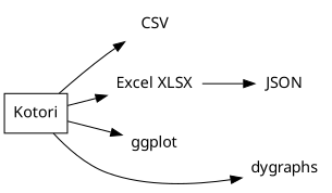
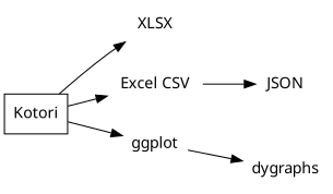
  digraph {
    rankdir=LR
    ranksep=0.5
    node [fontname=Verdana shape=plaintext]
    edge [fontname=Verdana]
    n1 [label=Kotori shape=box]
-   n2 [label=CSV]
-   n3 [label="Excel XLSX"]
+   n2 [label=XLSX]
+   n3 [label="Excel CSV"]
    n4 [label=ggplot]
    n5 [label=dygraphs]
    n6 [label=JSON]
    n1 -> n2
    n1 -> n3
    n1 -> n4
-   n1 -> n5
+   n4 -> n5
    n3 -> n6
  }
